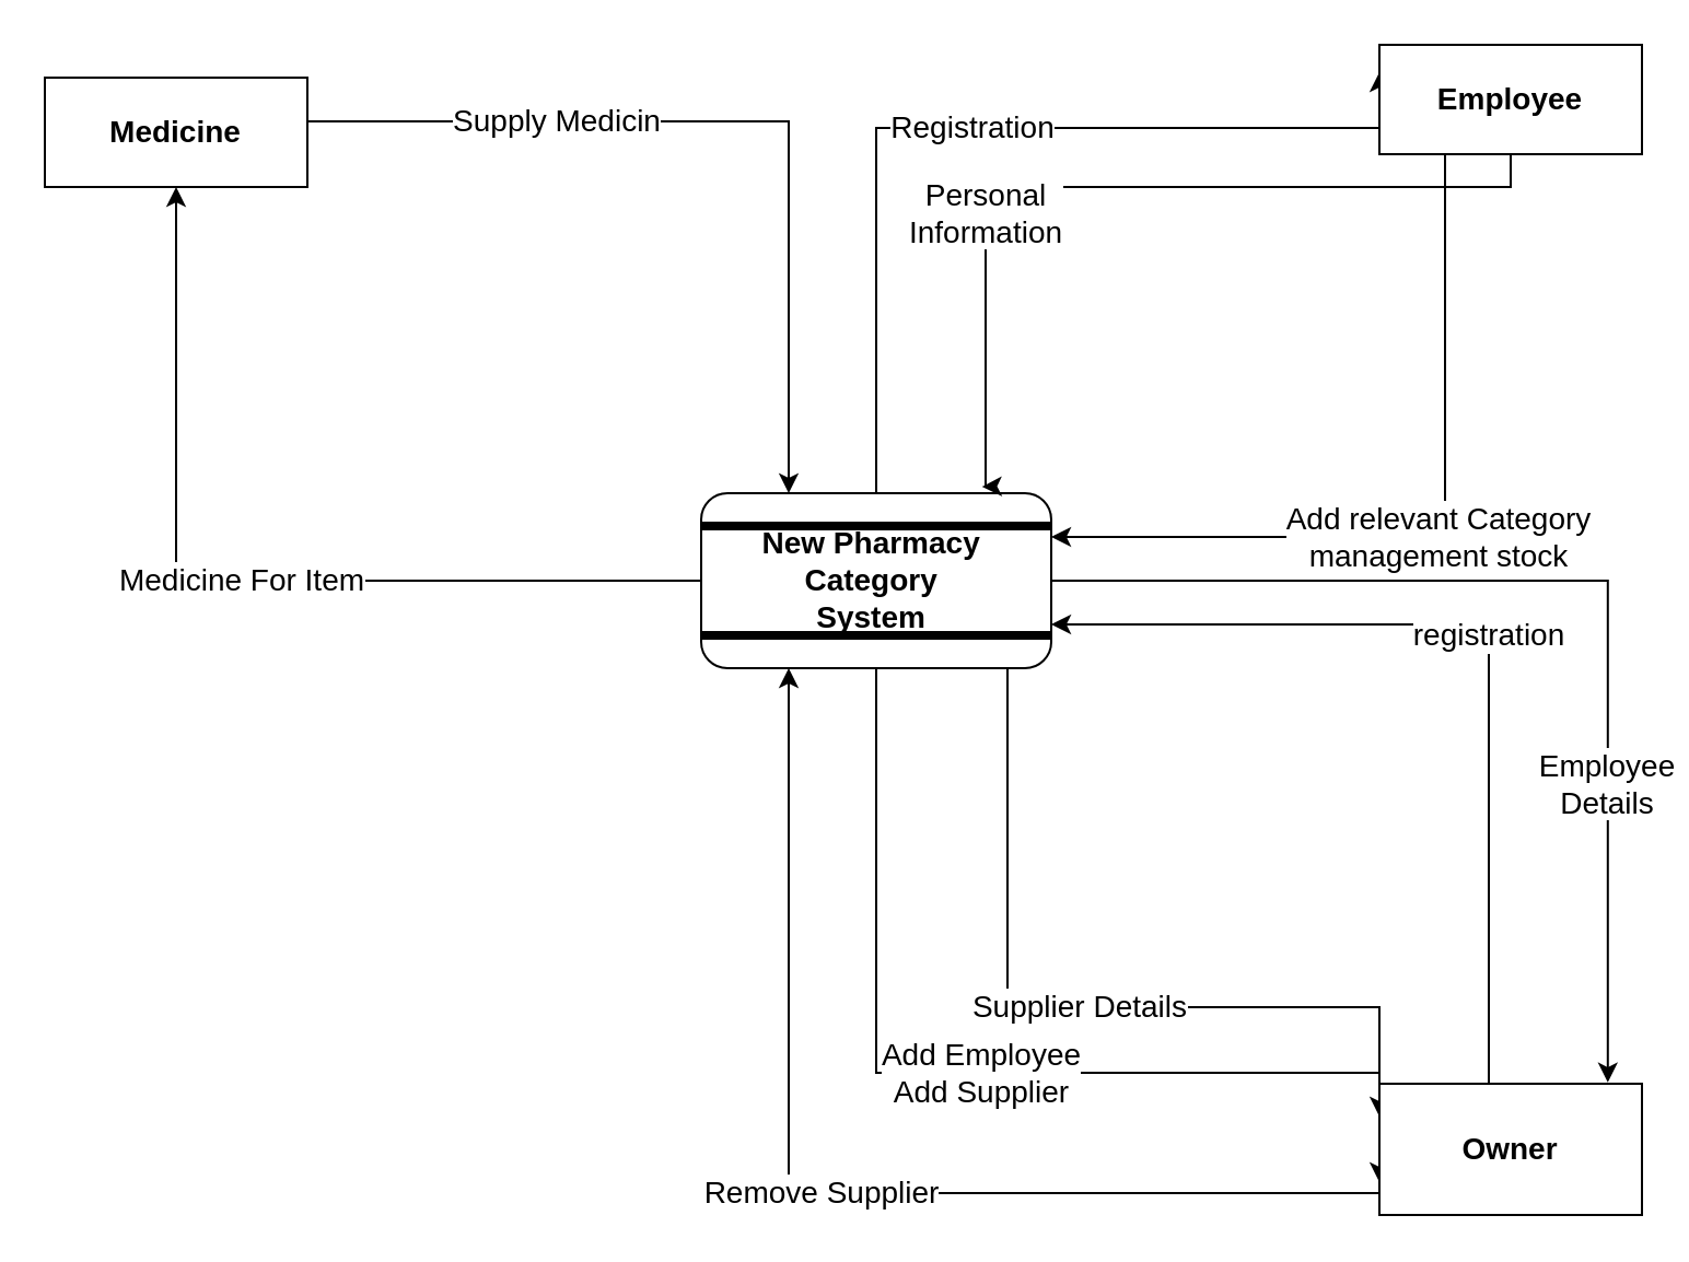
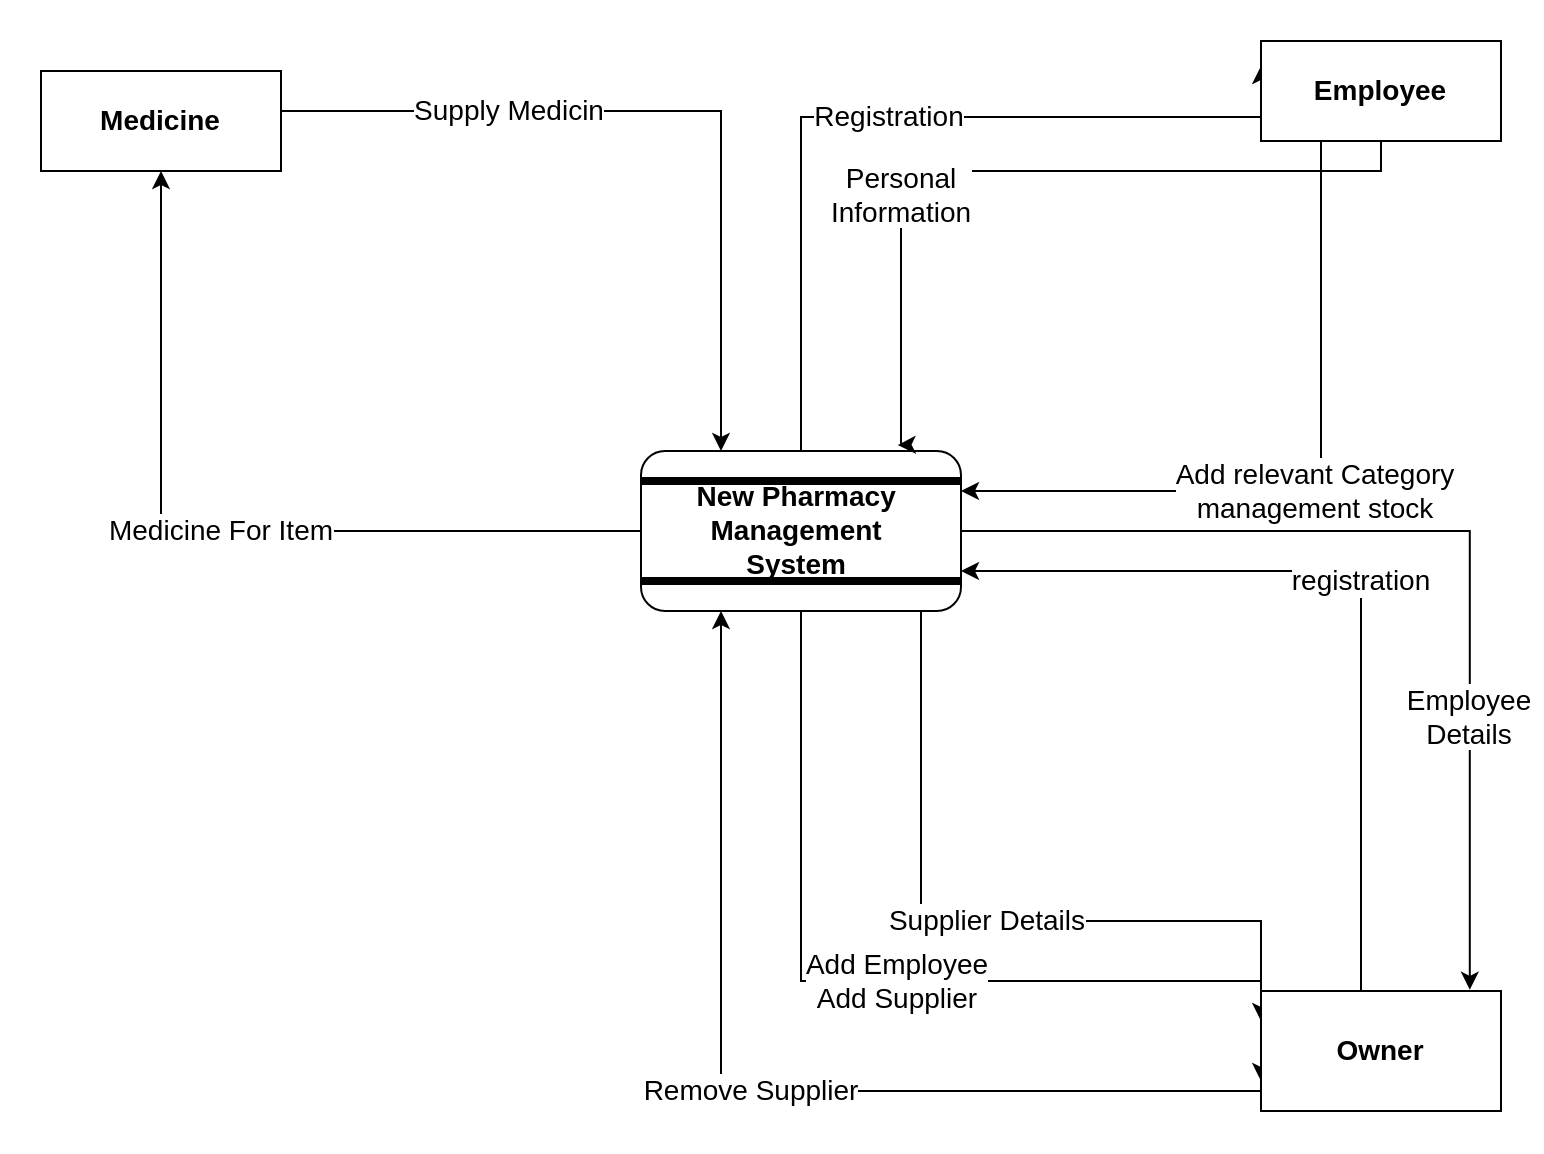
  <mxCell id="0" />
  <mxCell id="1" parent="0" />
  <mxCell id="2" value="Registration" style="edgeStyle=orthogonalEdgeStyle;rounded=0;orthogonalLoop=1;jettySize=auto;html=1;entryX=0;entryY=0.25;entryDx=0;entryDy=0;fontSize=14;" edge="1" parent="1" source="7" target="15"><mxGeometry relative="1" as="geometry"><Array as="points"><mxPoint x="400" y="58" /></Array></mxGeometry></mxCell>
  <mxCell id="3" value="Medicine For Item" style="edgeStyle=orthogonalEdgeStyle;rounded=0;orthogonalLoop=1;jettySize=auto;html=1;entryX=0.5;entryY=1;entryDx=0;entryDy=0;fontSize=14;" edge="1" parent="1" source="7" target="12"><mxGeometry relative="1" as="geometry" /></mxCell>
  <mxCell id="4" value="Employee&lt;br style=&quot;font-size: 14px;&quot;&gt;Details" style="edgeStyle=orthogonalEdgeStyle;rounded=0;orthogonalLoop=1;jettySize=auto;html=1;entryX=0.87;entryY=-0.01;entryDx=0;entryDy=0;entryPerimeter=0;fontSize=14;" edge="1" parent="1" source="7" target="18"><mxGeometry x="0.436" relative="1" as="geometry"><mxPoint as="offset" /></mxGeometry></mxCell>
  <mxCell id="5" value="Supplier Details" style="edgeStyle=orthogonalEdgeStyle;rounded=0;orthogonalLoop=1;jettySize=auto;html=1;entryX=0;entryY=0.25;entryDx=0;entryDy=0;fontSize=14;" edge="1" parent="1" source="7" target="18"><mxGeometry relative="1" as="geometry"><Array as="points"><mxPoint x="460" y="460" /></Array></mxGeometry></mxCell>
  <mxCell id="6" value="Add Employee&lt;br style=&quot;font-size: 14px;&quot;&gt;Add Supplier" style="edgeStyle=orthogonalEdgeStyle;rounded=0;orthogonalLoop=1;jettySize=auto;html=1;entryX=0;entryY=0.75;entryDx=0;entryDy=0;fontSize=14;" edge="1" parent="1" source="7" target="18"><mxGeometry relative="1" as="geometry"><Array as="points"><mxPoint x="400" y="490" /></Array></mxGeometry></mxCell>
- <mxCell id="7" value="New Pharmacy&amp;nbsp;&lt;br style=&quot;font-size: 14px;&quot;&gt;Category&amp;nbsp;&lt;br style=&quot;font-size: 14px;&quot;&gt;System&amp;nbsp;" style="rounded=1;whiteSpace=wrap;html=1;fontSize=14;fontStyle=1" vertex="1" parent="1"><mxGeometry x="320" y="225" width="160" height="80" as="geometry" /></mxCell>
+ <mxCell id="7" value="New Pharmacy&amp;nbsp;&lt;br style=&quot;font-size: 14px;&quot;&gt;Management&amp;nbsp;&lt;br style=&quot;font-size: 14px;&quot;&gt;System&amp;nbsp;" style="rounded=1;whiteSpace=wrap;html=1;fontSize=14;fontStyle=1" vertex="1" parent="1"><mxGeometry x="320" y="225" width="160" height="80" as="geometry" /></mxCell>
  <mxCell id="8" value="" style="line;strokeWidth=4;html=1;perimeter=backbonePerimeter;points=[];outlineConnect=0;fontSize=14;" vertex="1" parent="1"><mxGeometry x="320" y="235" width="160" height="10" as="geometry" /></mxCell>
  <mxCell id="9" value="" style="line;strokeWidth=4;html=1;perimeter=backbonePerimeter;points=[];outlineConnect=0;fontSize=14;" vertex="1" parent="1"><mxGeometry x="320" y="285" width="160" height="10" as="geometry" /></mxCell>
  <mxCell id="10" value="Supply Medicin" style="edgeStyle=orthogonalEdgeStyle;rounded=0;orthogonalLoop=1;jettySize=auto;html=1;entryX=0.25;entryY=0;entryDx=0;entryDy=0;fontSize=14;" edge="1" parent="1" source="12" target="7"><mxGeometry x="-0.413" relative="1" as="geometry"><Array as="points"><mxPoint x="360" y="55" /></Array><mxPoint as="offset" /></mxGeometry></mxCell>
  <mxCell id="11" style="edgeStyle=orthogonalEdgeStyle;rounded=0;orthogonalLoop=1;jettySize=auto;html=1;exitX=0.5;exitY=0;exitDx=0;exitDy=0;fontSize=14;" edge="1" parent="1" source="12"><mxGeometry relative="1" as="geometry"><mxPoint x="80" y="35" as="targetPoint" /></mxGeometry></mxCell>
  <mxCell id="12" value="Medicine" style="rounded=0;whiteSpace=wrap;html=1;fontSize=14;fontStyle=1" vertex="1" parent="1"><mxGeometry x="20" y="35" width="120" height="50" as="geometry" /></mxCell>
  <mxCell id="13" value="Add relevant Category &lt;br style=&quot;font-size: 14px;&quot;&gt;management stock" style="edgeStyle=orthogonalEdgeStyle;rounded=0;orthogonalLoop=1;jettySize=auto;html=1;entryX=1;entryY=0.25;entryDx=0;entryDy=0;fontSize=14;" edge="1" parent="1" source="15" target="7"><mxGeometry relative="1" as="geometry"><Array as="points"><mxPoint x="660" y="245" /></Array></mxGeometry></mxCell>
  <mxCell id="14" value="Personal&lt;br style=&quot;font-size: 14px;&quot;&gt;Information" style="edgeStyle=orthogonalEdgeStyle;rounded=0;orthogonalLoop=1;jettySize=auto;html=1;entryX=0.802;entryY=-0.037;entryDx=0;entryDy=0;entryPerimeter=0;fontSize=14;" edge="1" parent="1" source="15" target="7"><mxGeometry x="0.355" relative="1" as="geometry"><mxPoint x="450" y="215" as="targetPoint" /><Array as="points"><mxPoint x="450" y="85" /><mxPoint x="450" y="222" /></Array><mxPoint as="offset" /></mxGeometry></mxCell>
  <mxCell id="15" value="Employee" style="rounded=0;whiteSpace=wrap;html=1;fontSize=14;fontStyle=1" vertex="1" parent="1"><mxGeometry x="630" y="20" width="120" height="50" as="geometry" /></mxCell>
  <mxCell id="16" value="registration" style="edgeStyle=orthogonalEdgeStyle;rounded=0;orthogonalLoop=1;jettySize=auto;html=1;entryX=1;entryY=0.75;entryDx=0;entryDy=0;fontSize=14;" edge="1" parent="1" source="18" target="7"><mxGeometry relative="1" as="geometry"><Array as="points"><mxPoint x="680" y="285" /></Array></mxGeometry></mxCell>
  <mxCell id="17" value="Remove Supplier" style="edgeStyle=orthogonalEdgeStyle;rounded=0;orthogonalLoop=1;jettySize=auto;html=1;entryX=0.25;entryY=1;entryDx=0;entryDy=0;fontSize=14;" edge="1" parent="1" source="18" target="7"><mxGeometry relative="1" as="geometry"><Array as="points"><mxPoint x="680" y="545" /><mxPoint x="360" y="545" /></Array></mxGeometry></mxCell>
  <mxCell id="18" value="Owner" style="rounded=0;whiteSpace=wrap;html=1;fontSize=14;fontStyle=1" vertex="1" parent="1"><mxGeometry x="630" y="495" width="120" height="60" as="geometry" /></mxCell>
